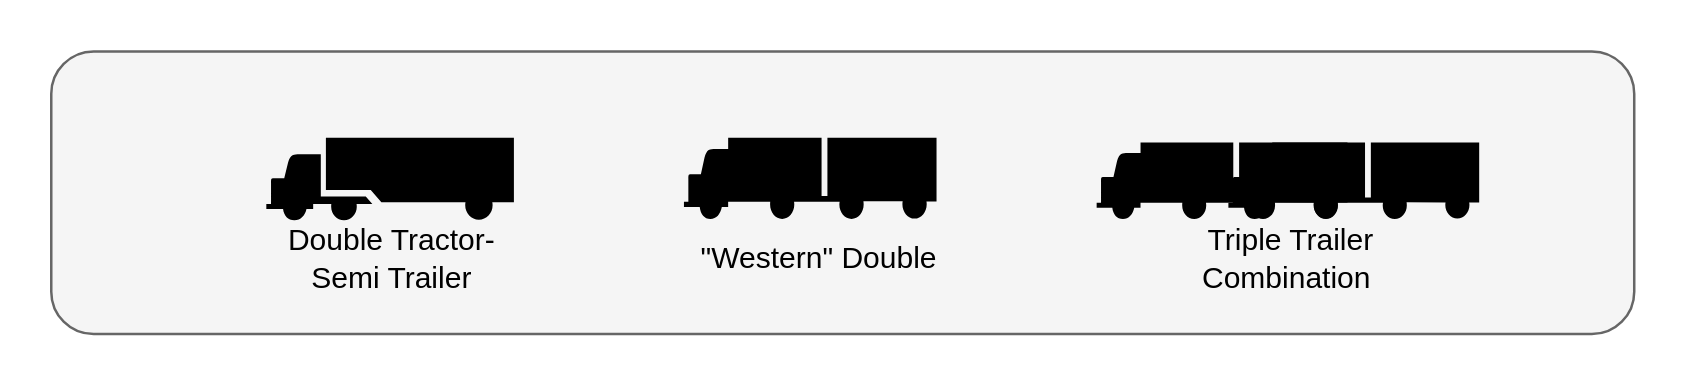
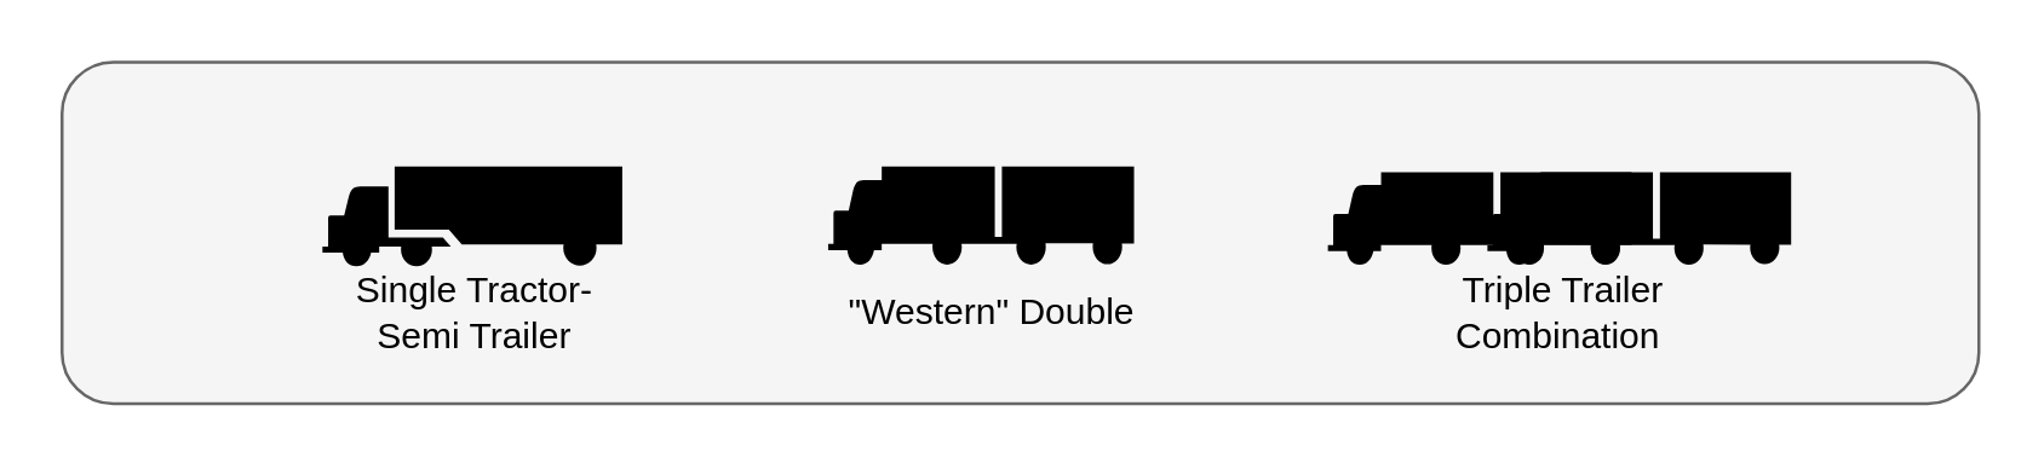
  <mxCell id="0" />
  <mxCell id="1" parent="0" />
  <mxCell id="2" value="" style="rounded=1;whiteSpace=wrap;html=1;fillColor=#f5f5f5;fontColor=#333333;strokeColor=#666666;" vertex="1" parent="1"><mxGeometry x="20" y="20" width="633" height="113" as="geometry" /></mxCell>
  <mxCell id="3" value="" style="group" vertex="1" connectable="0" parent="1"><mxGeometry x="436" y="53" width="155" height="34" as="geometry" /></mxCell>
  <mxCell id="4" value="" style="shape=mxgraph.signs.transportation.truck_5;html=1;pointerEvents=1;fillColor=#000000;strokeColor=none;verticalLabelPosition=bottom;verticalAlign=top;align=center;" vertex="1" parent="3"><mxGeometry x="54.706" y="3.4" width="100.294" height="30.6" as="geometry" /></mxCell>
  <mxCell id="5" value="" style="shape=mxgraph.signs.transportation.truck_5;html=1;pointerEvents=1;fillColor=#000000;strokeColor=none;verticalLabelPosition=bottom;verticalAlign=top;align=center;" vertex="1" parent="3"><mxGeometry x="2.026" y="3.4" width="100.294" height="30.6" as="geometry" /></mxCell>
  <mxCell id="6" value="" style="shape=mxgraph.signs.transportation.truck_4;html=1;pointerEvents=1;fillColor=#000000;strokeColor=none;verticalLabelPosition=bottom;verticalAlign=top;align=center;" vertex="1" parent="1"><mxGeometry x="106" y="54.5" width="99" height="33" as="geometry" /></mxCell>
  <mxCell id="7" value="" style="shape=mxgraph.signs.transportation.truck_5;html=1;pointerEvents=1;fillColor=#000000;strokeColor=none;verticalLabelPosition=bottom;verticalAlign=top;align=center;" vertex="1" parent="1"><mxGeometry x="273" y="54.5" width="101" height="32.5" as="geometry" /></mxCell>
- <mxCell id="8" value="Double Tractor-Semi Trailer" style="text;html=1;strokeColor=none;fillColor=none;align=center;verticalAlign=middle;whiteSpace=wrap;rounded=0;" vertex="1" parent="1"><mxGeometry x="113" y="87.5" width="87" height="30" as="geometry" /></mxCell>
+ <mxCell id="8" value="Single Tractor-Semi Trailer" style="text;html=1;strokeColor=none;fillColor=none;align=center;verticalAlign=middle;whiteSpace=wrap;rounded=0;" vertex="1" parent="1"><mxGeometry x="113" y="87.5" width="87" height="30" as="geometry" /></mxCell>
  <mxCell id="9" value="&quot;Western&quot; Double&amp;nbsp;" style="text;html=1;strokeColor=none;fillColor=none;align=center;verticalAlign=middle;whiteSpace=wrap;rounded=0;" vertex="1" parent="1"><mxGeometry x="276" y="87.5" width="106" height="30" as="geometry" /></mxCell>
  <mxCell id="10" value="Triple Trailer Combination&amp;nbsp;" style="text;html=1;strokeColor=none;fillColor=none;align=center;verticalAlign=middle;whiteSpace=wrap;rounded=0;" vertex="1" parent="1"><mxGeometry x="486" y="87.5" width="60" height="30" as="geometry" /></mxCell>
